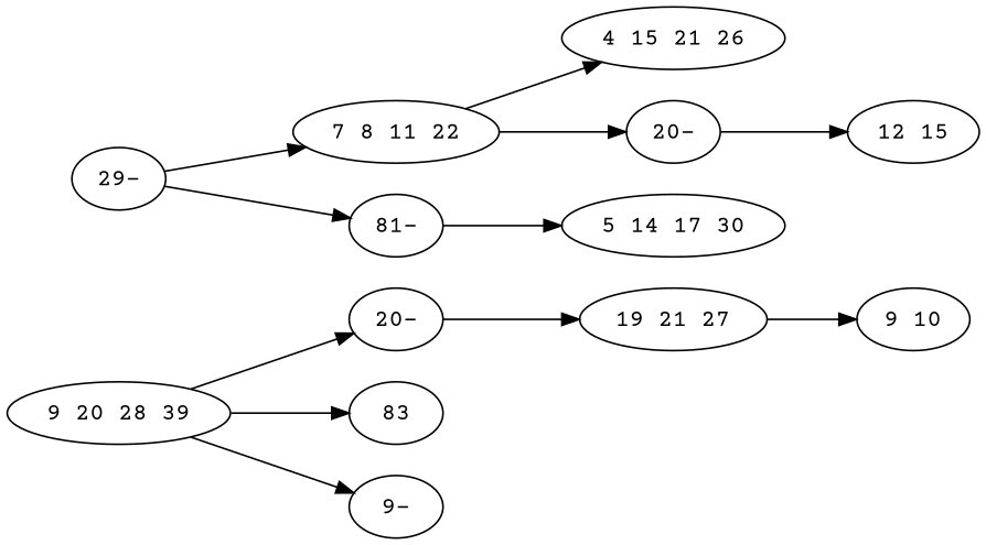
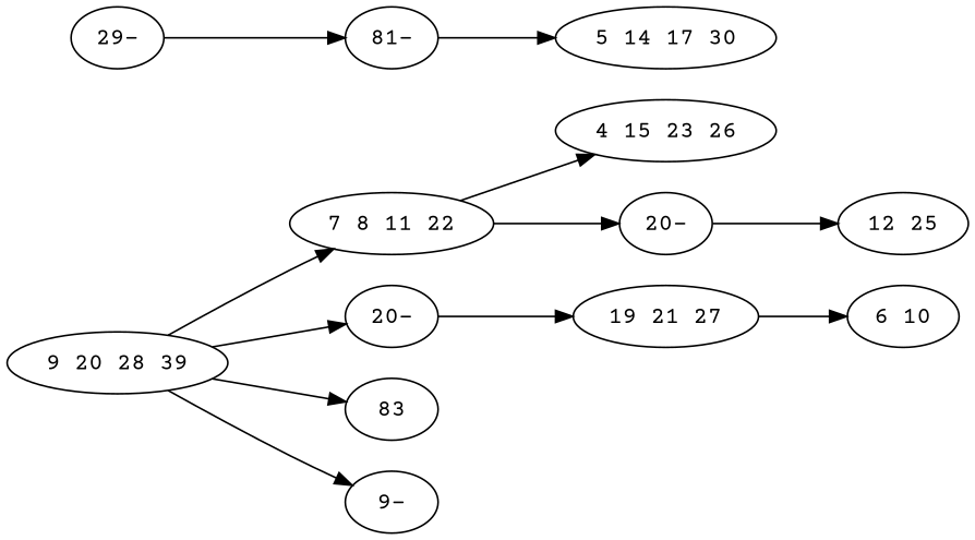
  digraph {
    fontname="Courier Prime"
    rankdir=LR
    node [fontname="Courier Prime"]
    edge [fontname="Courier Prime"]
    n1 [label="9 20 28 39"]
    n2 [label="7 8 11 22"]
    n3 [label="20-"]
    n4 [label=83]
    n5 [label="9-"]
-   n6 [label="4 15 21 26"]
+   n6 [label="4 15 23 26"]
    n7 [label="20-"]
    n8 [label="19 21 27"]
-   n9 [label="12 15"]
+   n9 [label="12 25"]
    n10 [label="29-"]
    n11 [label="81-"]
    n12 [label="5 14 17 30"]
-   n13 [label="9 10"]
-   n10 -> n2
+   n13 [label="6 10"]
+   n1 -> n2
    n1 -> n3
    n1 -> n4
    n1 -> n5
    n2 -> n6
    n2 -> n7
    n3 -> n8
    n7 -> n9
    n8 -> n13
    n10 -> n11
    n11 -> n12
  }
